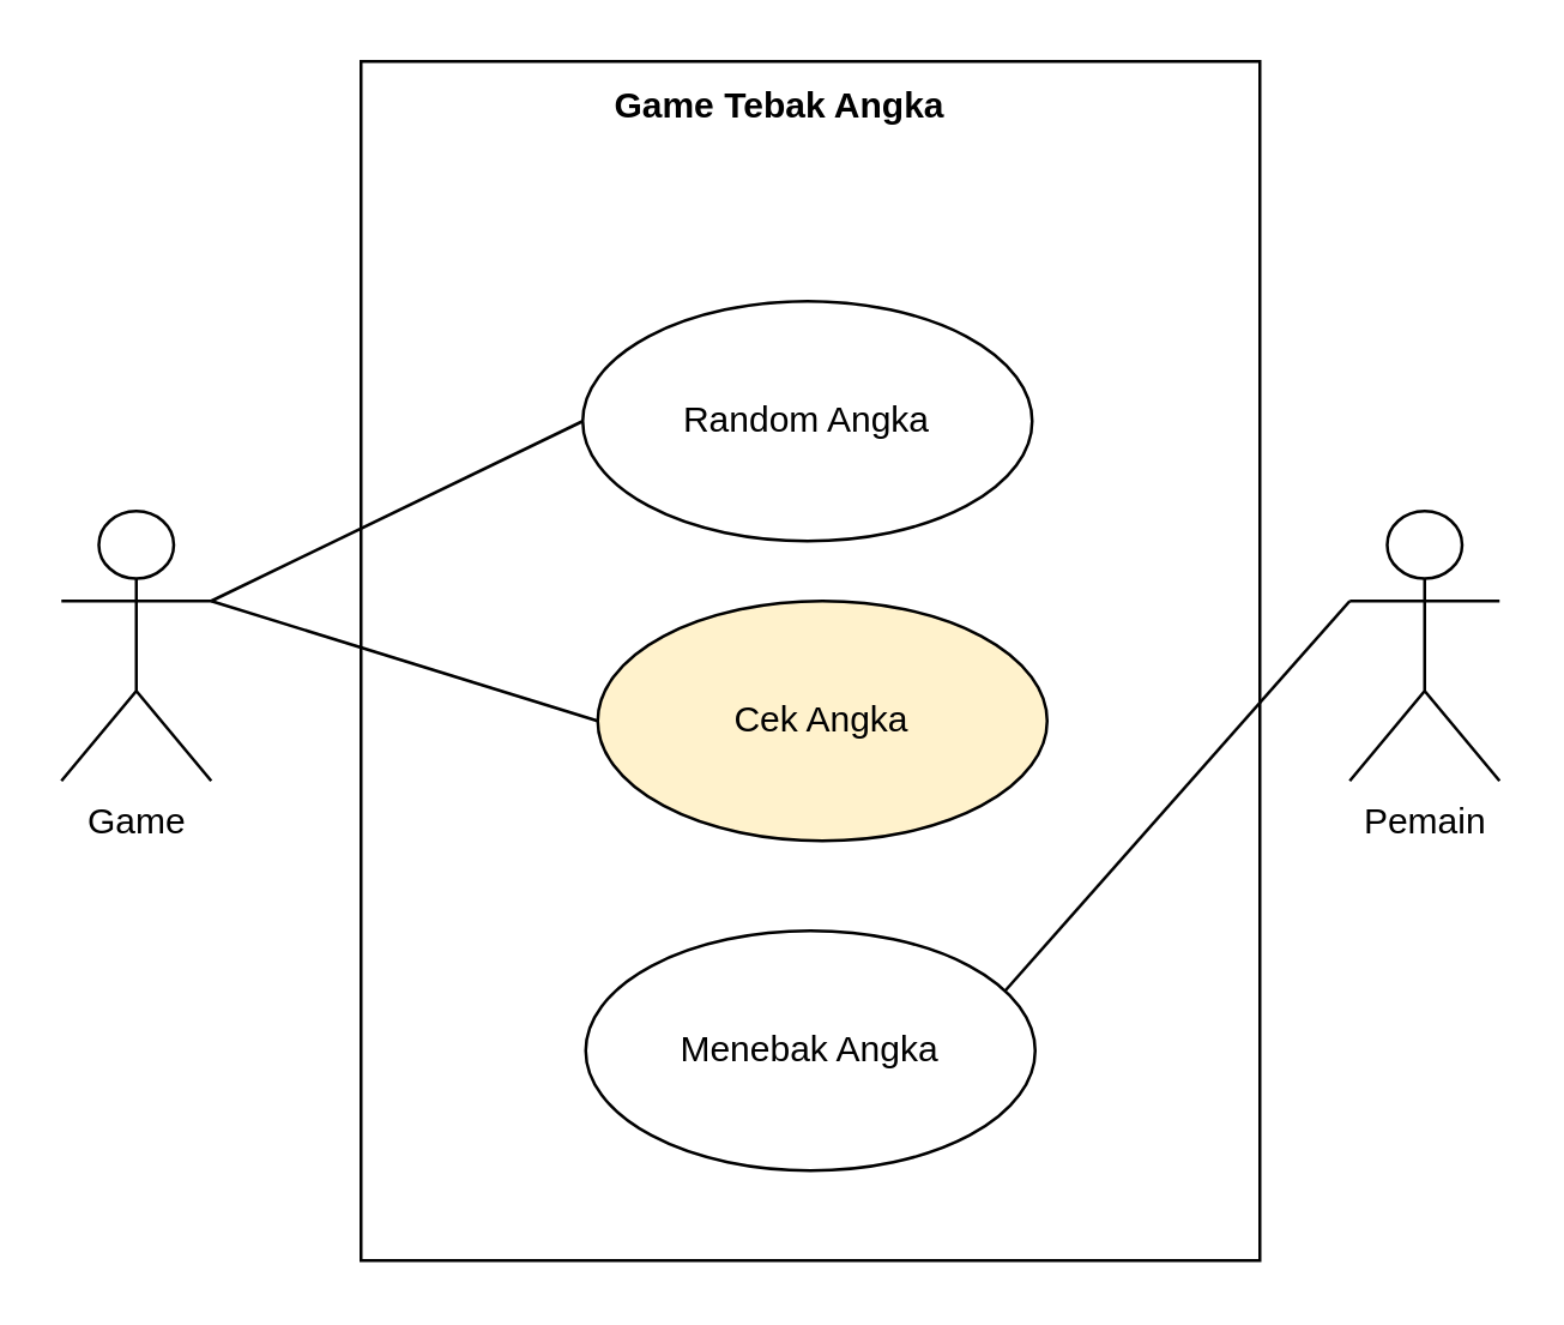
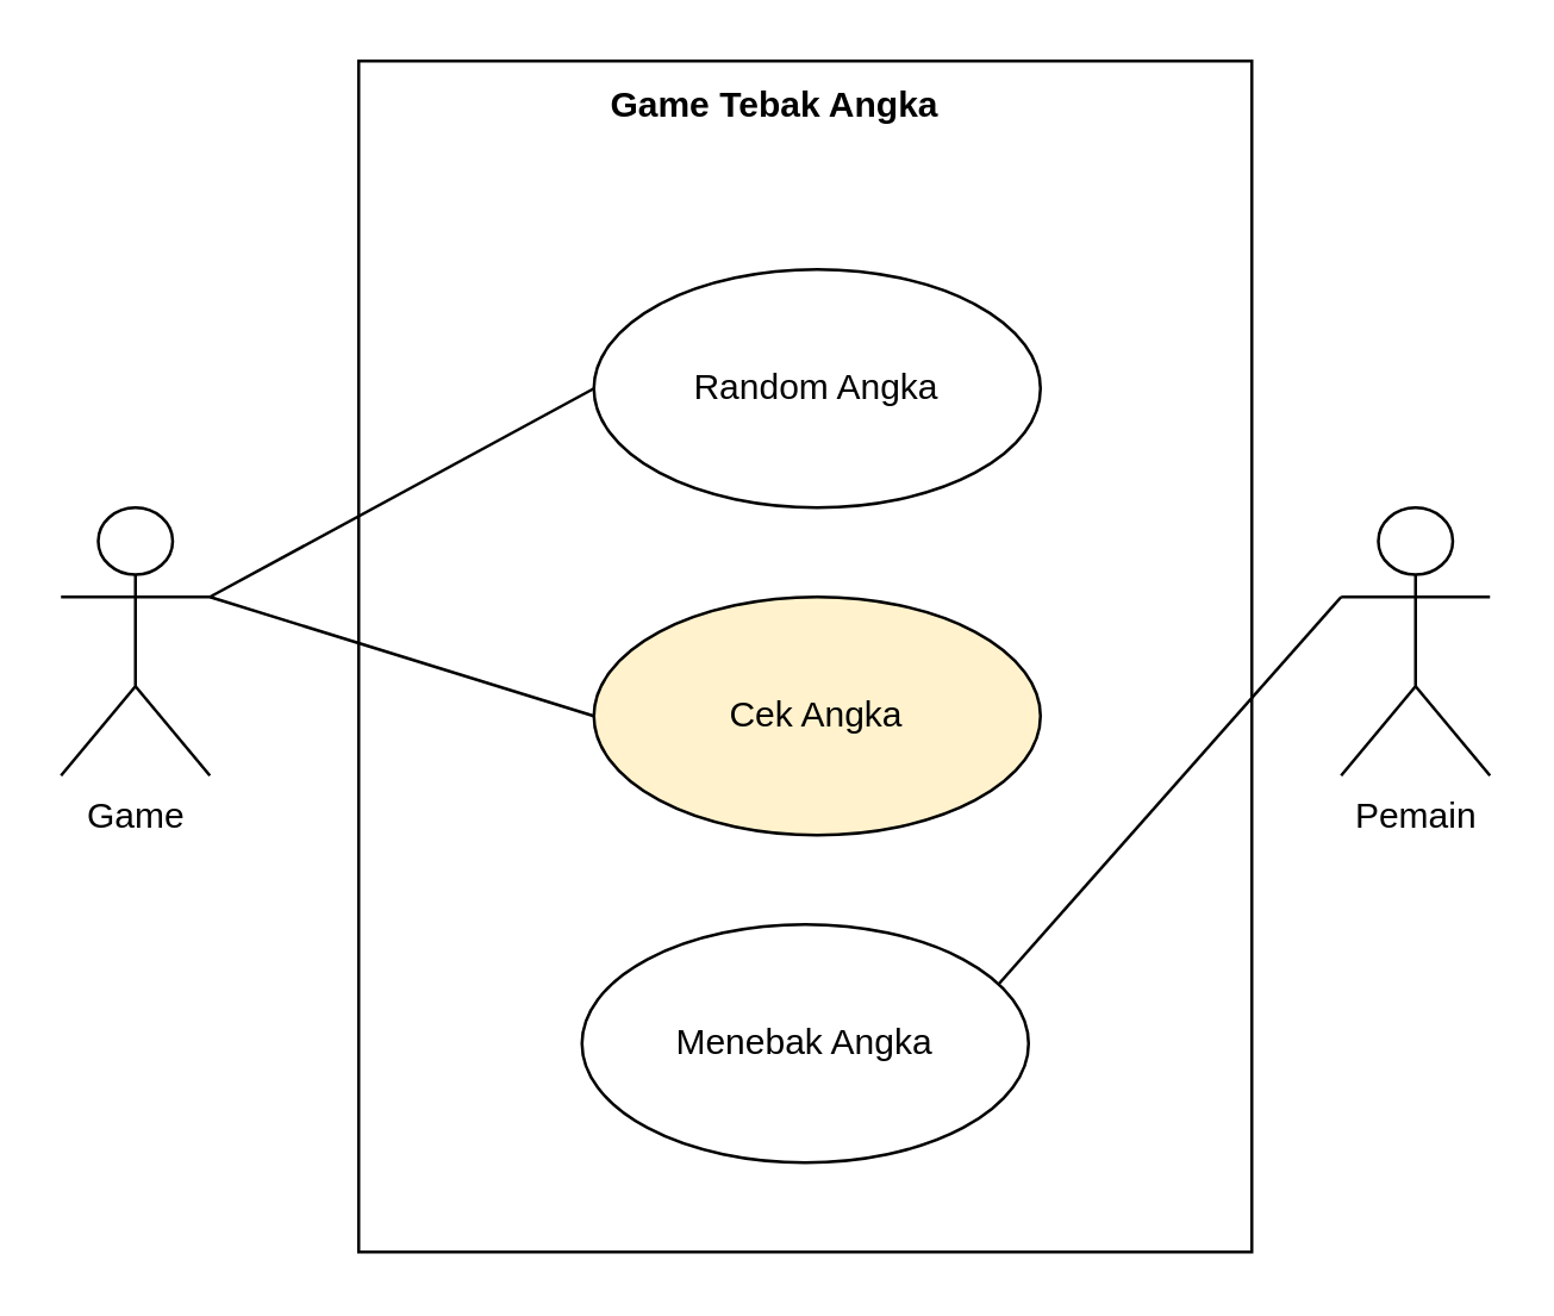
  <mxCell id="0" />
  <mxCell id="1" parent="0" />
  <mxCell id="2" value="" style="rounded=0;whiteSpace=wrap;html=1;" vertex="1" parent="1"><mxGeometry x="120" y="20" width="300" height="400" as="geometry" /></mxCell>
  <mxCell id="3" value="Game Tebak Angka" style="text;html=1;strokeColor=none;fillColor=none;align=center;verticalAlign=middle;whiteSpace=wrap;rounded=0;fontStyle=1" vertex="1" parent="1"><mxGeometry x="195" y="20" width="130" height="30" as="geometry" /></mxCell>
- <mxCell id="4" value="Random Angka" style="ellipse;whiteSpace=wrap;html=1;" vertex="1" parent="1"><mxGeometry x="194" y="100" width="150" height="80" as="geometry" /></mxCell>
+ <mxCell id="4" value="Random Angka" style="ellipse;whiteSpace=wrap;html=1;" vertex="1" parent="1"><mxGeometry x="199" y="90" width="150" height="80" as="geometry" /></mxCell>
  <mxCell id="5" value="Cek Angka" style="ellipse;whiteSpace=wrap;html=1;fillColor=#fff2cc;" vertex="1" parent="1"><mxGeometry x="199" y="200" width="150" height="80" as="geometry" /></mxCell>
  <mxCell id="6" value="Menebak Angka" style="ellipse;whiteSpace=wrap;html=1;" vertex="1" parent="1"><mxGeometry x="195" y="310" width="150" height="80" as="geometry" /></mxCell>
  <mxCell id="7" value="Pemain" style="shape=umlActor;verticalLabelPosition=bottom;verticalAlign=top;html=1;outlineConnect=0;" vertex="1" parent="1"><mxGeometry x="450" y="170" width="50" height="90" as="geometry" /></mxCell>
  <mxCell id="8" style="edgeStyle=orthogonalEdgeStyle;rounded=0;orthogonalLoop=1;jettySize=auto;html=1;exitX=0.5;exitY=0.5;exitDx=0;exitDy=0;exitPerimeter=0;" edge="1" parent="1" source="9"><mxGeometry relative="1" as="geometry"><mxPoint x="45" y="215" as="targetPoint" /></mxGeometry></mxCell>
  <mxCell id="9" value="Game" style="shape=umlActor;verticalLabelPosition=bottom;verticalAlign=top;html=1;outlineConnect=0;" vertex="1" parent="1"><mxGeometry x="20" y="170" width="50" height="90" as="geometry" /></mxCell>
  <mxCell id="10" value="" style="endArrow=none;html=1;rounded=0;entryX=0;entryY=0.5;entryDx=0;entryDy=0;" edge="1" parent="1" target="4"><mxGeometry width="50" height="50" relative="1" as="geometry"><mxPoint x="70" y="200" as="sourcePoint" /><mxPoint x="120" y="150" as="targetPoint" /></mxGeometry></mxCell>
  <mxCell id="11" value="" style="endArrow=none;html=1;rounded=0;exitX=0.5;exitY=0.5;exitDx=0;exitDy=0;exitPerimeter=0;entryX=0;entryY=0.5;entryDx=0;entryDy=0;" edge="1" parent="1" target="5"><mxGeometry width="50" height="50" relative="1" as="geometry"><mxPoint x="70" y="200" as="sourcePoint" /><mxPoint x="205" y="225" as="targetPoint" /></mxGeometry></mxCell>
  <mxCell id="12" value="" style="endArrow=none;html=1;rounded=0;" edge="1" parent="1"><mxGeometry width="50" height="50" relative="1" as="geometry"><mxPoint x="335" y="330" as="sourcePoint" /><mxPoint x="450" y="200" as="targetPoint" /></mxGeometry></mxCell>
